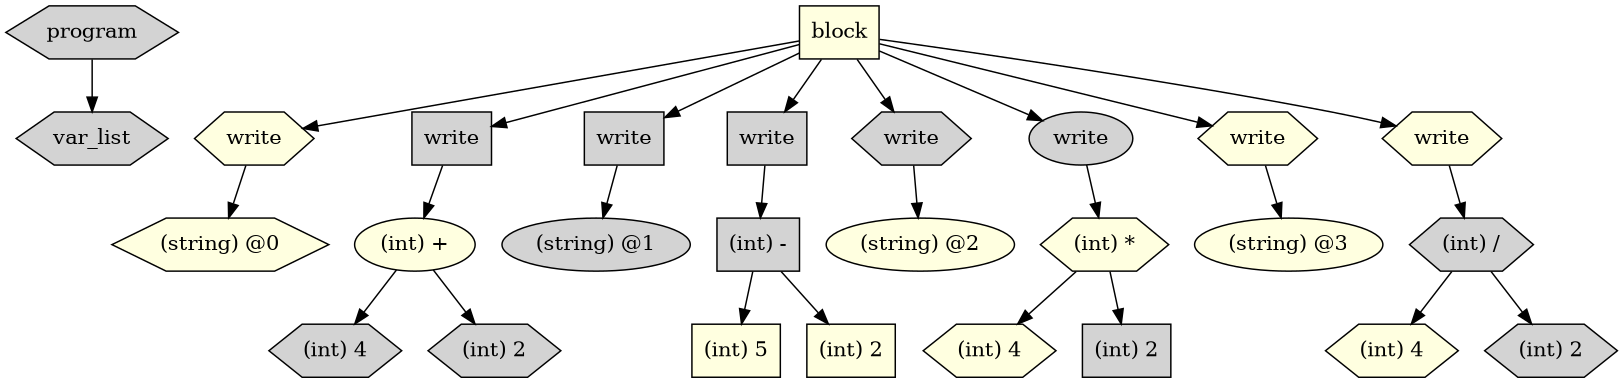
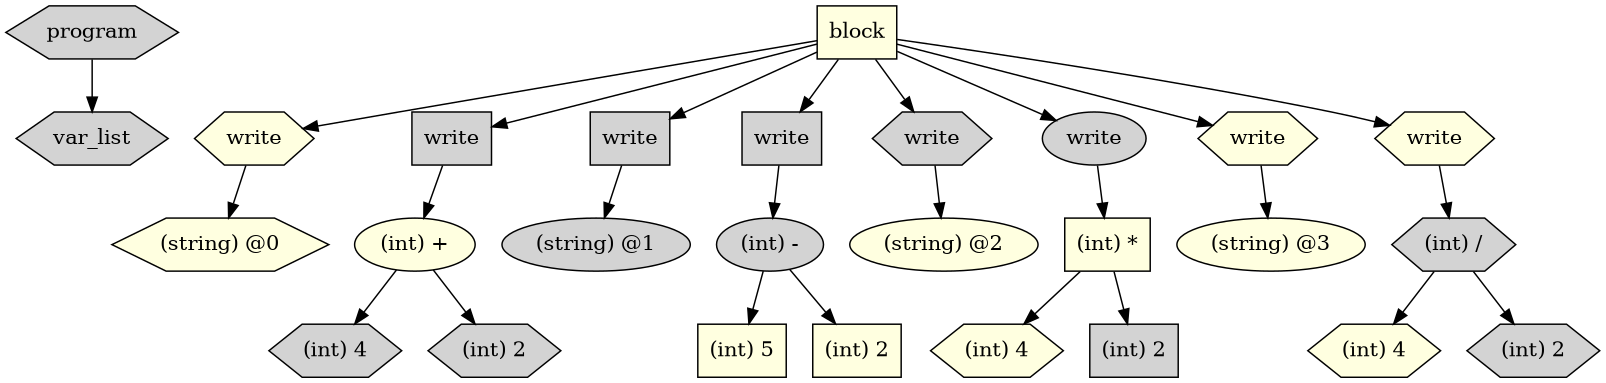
  digraph {
    ordering=out
    node [fillcolor=lightgrey shape=hexagon style=filled]
    n1 [label=program]
    n2 [label=var_list]
    n3 [fillcolor=lightyellow label=block shape=box]
    n4 [fillcolor=lightyellow label=write]
    n5 [label=write shape=box]
    n6 [label=write shape=box]
    n7 [label=write shape=box]
    n8 [label=write]
    n9 [label=write shape=ellipse]
    n10 [fillcolor=lightyellow label=write]
    n11 [fillcolor=lightyellow label=write]
    n12 [fillcolor=lightyellow label="(string) @0"]
    n13 [fillcolor=lightyellow label="(int) +" shape=ellipse]
    n14 [label="(string) @1" shape=ellipse]
-   n15 [label="(int) -" shape=box]
+   n15 [label="(int) -" shape=ellipse]
    n16 [fillcolor=lightyellow label="(string) @2" shape=ellipse]
-   n17 [fillcolor=lightyellow label="(int) *"]
+   n17 [fillcolor=lightyellow label="(int) *" shape=box]
    n18 [fillcolor=lightyellow label="(string) @3" shape=ellipse]
    n19 [label="(int) /"]
    n20 [label="(int) 4"]
    n21 [label="(int) 2"]
    n22 [fillcolor=lightyellow label="(int) 5" shape=box]
    n23 [fillcolor=lightyellow label="(int) 2" shape=box]
    n24 [fillcolor=lightyellow label="(int) 4"]
    n25 [label="(int) 2" shape=box]
    n26 [fillcolor=lightyellow label="(int) 4"]
    n27 [label="(int) 2"]
    n1 -> n2
    n3 -> n4
    n3 -> n5
    n3 -> n6
    n3 -> n7
    n3 -> n8
    n3 -> n9
    n3 -> n10
    n3 -> n11
    n4 -> n12
    n5 -> n13
    n6 -> n14
    n7 -> n15
    n8 -> n16
    n9 -> n17
    n10 -> n18
    n11 -> n19
    n13 -> n20
    n13 -> n21
    n15 -> n22
    n15 -> n23
    n17 -> n24
    n17 -> n25
    n19 -> n26
    n19 -> n27
  }
